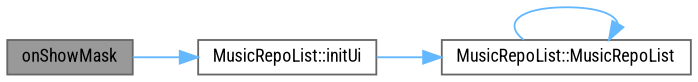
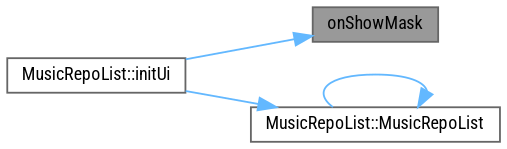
  digraph {
    fontname="Roboto Condensed"
    rankdir=RL
    node [color=grey40 fillcolor=white fontname="Roboto Condensed" fontsize=10 shape=box style=filled]
    edge [color=steelblue1 dir=back fontname="Roboto Condensed" fontsize=10 labelfontname=Helvetica labelfontsize=10 style=solid]
    n1 [color=gray40 fillcolor=grey60 fontcolor=black height=0.2 label=onShowMask width=0.4]
    n2 [height=0.2 label="MusicRepoList::initUi" width=0.4]
    n3 [height=0.2 label="MusicRepoList::MusicRepoList" width=0.4]
-   n2 -> n1
+   n1 -> n2
    n3 -> n2
    n3 -> n3
  }
